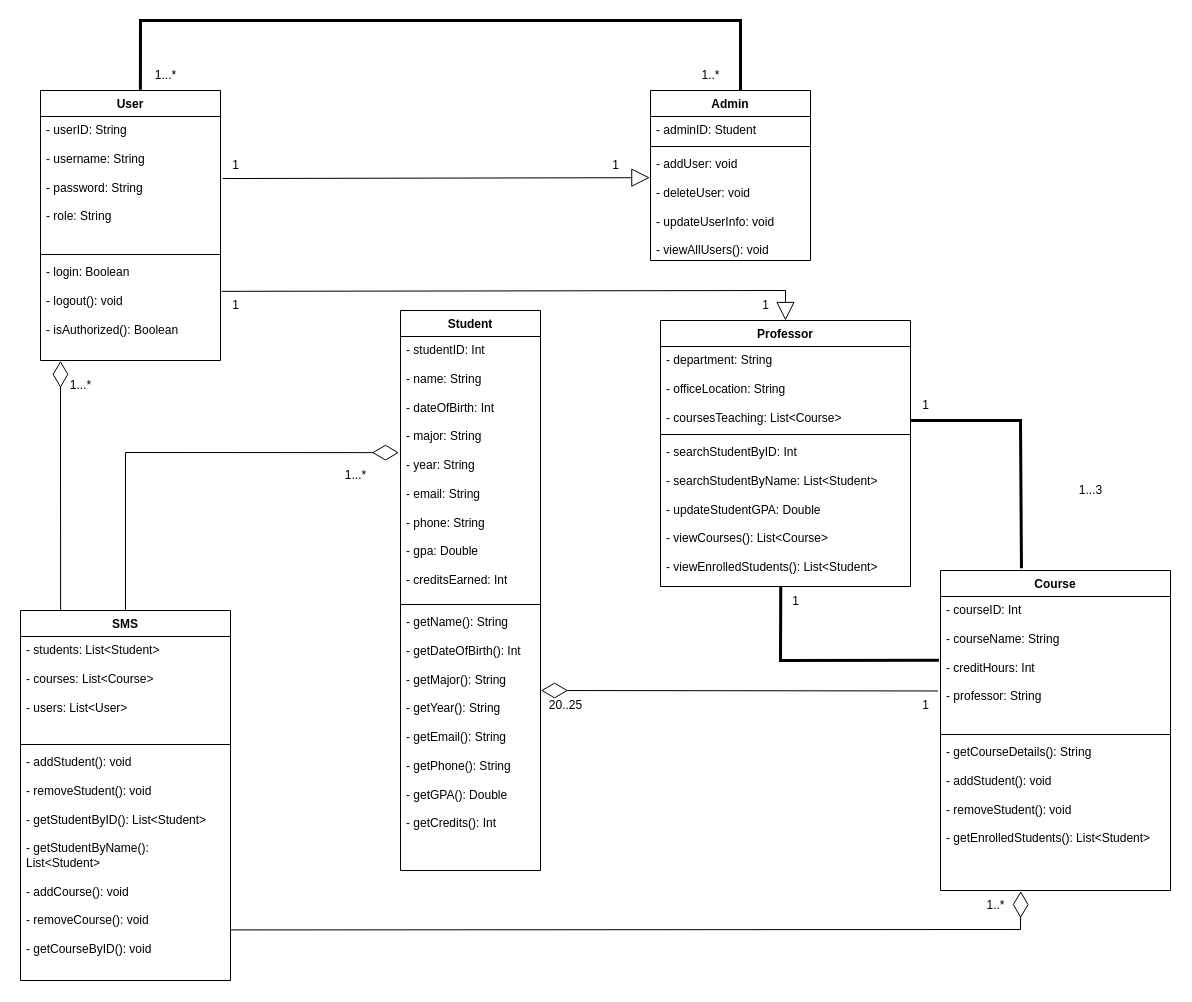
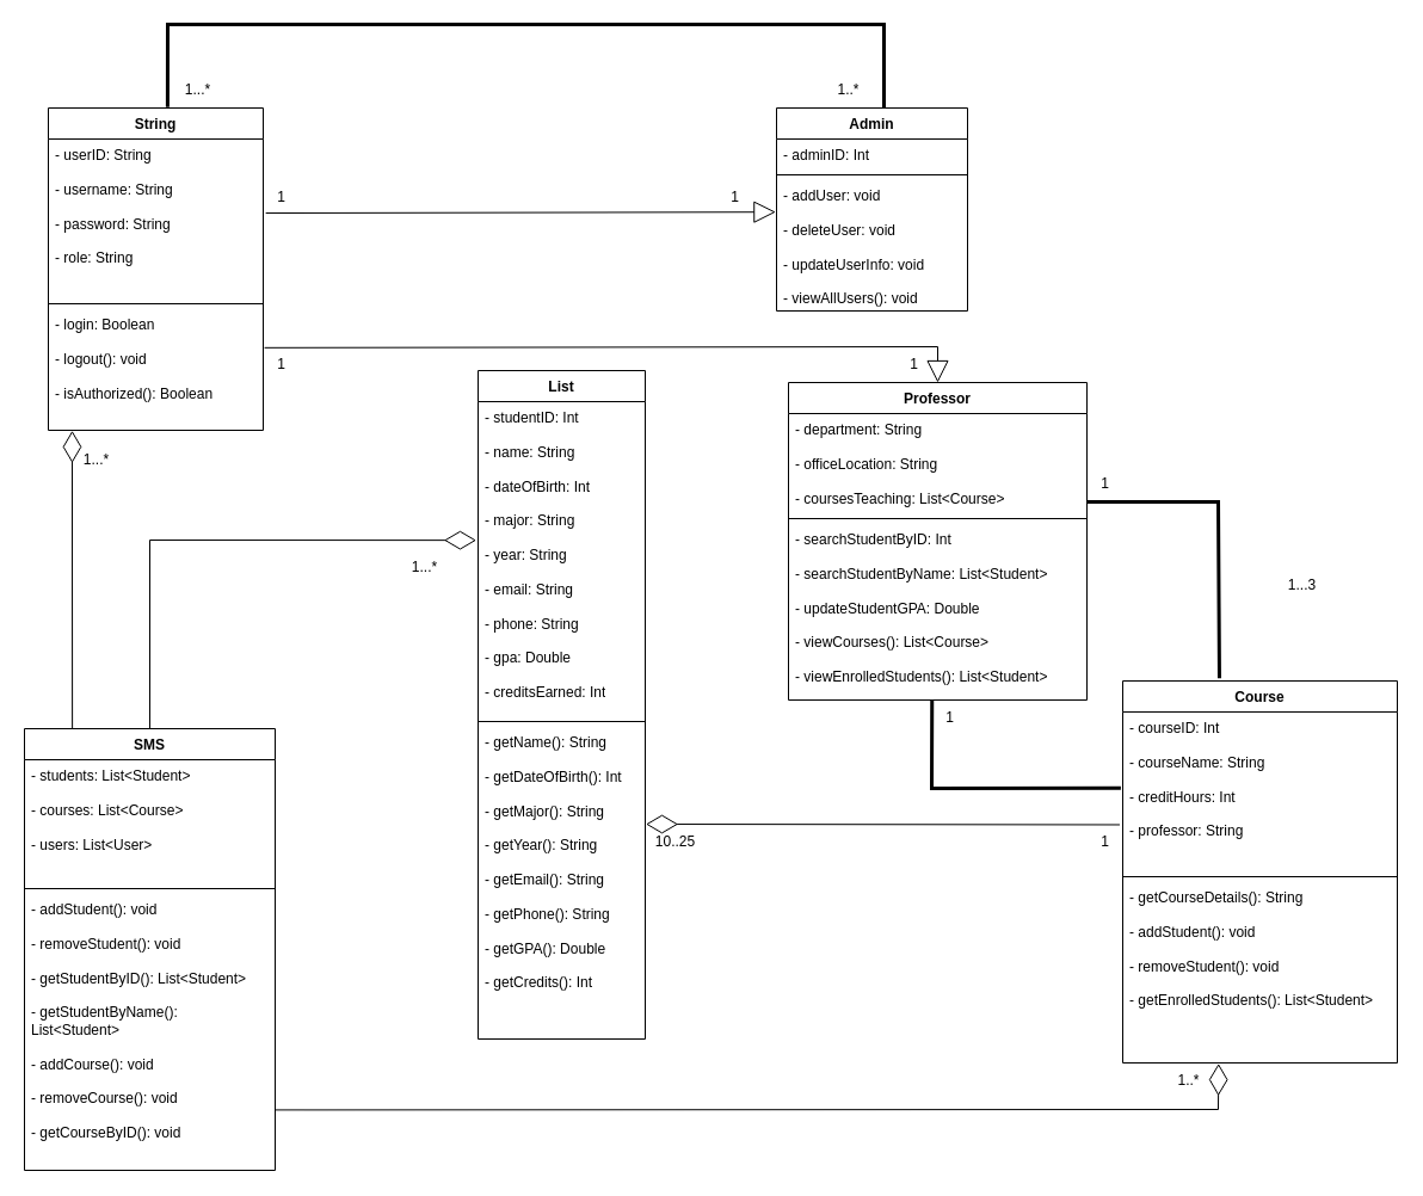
  <mxCell id="0" />
  <mxCell id="1" parent="0" />
- <mxCell id="2" value="User" style="swimlane;fontStyle=1;align=center;verticalAlign=top;childLayout=stackLayout;horizontal=1;startSize=26;horizontalStack=0;resizeParent=1;resizeParentMax=0;resizeLast=0;collapsible=1;marginBottom=0;whiteSpace=wrap;html=1;" vertex="1" parent="1"><mxGeometry x="40" y="90" width="180" height="270" as="geometry" /></mxCell>
+ <mxCell id="2" value="String" style="swimlane;fontStyle=1;align=center;verticalAlign=top;childLayout=stackLayout;horizontal=1;startSize=26;horizontalStack=0;resizeParent=1;resizeParentMax=0;resizeLast=0;collapsible=1;marginBottom=0;whiteSpace=wrap;html=1;" vertex="1" parent="1"><mxGeometry x="40" y="90" width="180" height="270" as="geometry" /></mxCell>
  <mxCell id="3" value="- userID: String&lt;div&gt;&lt;br&gt;&lt;div&gt;- username: String&lt;/div&gt;&lt;div&gt;&lt;br&gt;&lt;/div&gt;&lt;div&gt;- password: String&lt;/div&gt;&lt;div&gt;&lt;br&gt;&lt;/div&gt;&lt;div&gt;- role: String&lt;/div&gt;&lt;/div&gt;" style="text;strokeColor=none;fillColor=none;align=left;verticalAlign=top;spacingLeft=4;spacingRight=4;overflow=hidden;rotatable=0;points=[[0,0.5],[1,0.5]];portConstraint=eastwest;whiteSpace=wrap;html=1;" vertex="1" parent="2"><mxGeometry y="26" width="180" height="134" as="geometry" /></mxCell>
  <mxCell id="4" value="" style="line;strokeWidth=1;fillColor=none;align=left;verticalAlign=middle;spacingTop=-1;spacingLeft=3;spacingRight=3;rotatable=0;labelPosition=right;points=[];portConstraint=eastwest;strokeColor=inherit;" vertex="1" parent="2"><mxGeometry y="160" width="180" height="8" as="geometry" /></mxCell>
  <mxCell id="5" value="- login: Boolean&lt;div&gt;&lt;br&gt;&lt;div&gt;- logout(): void&lt;/div&gt;&lt;div&gt;&lt;br&gt;&lt;/div&gt;&lt;div&gt;- isAuthorized(): Boolean&lt;/div&gt;&lt;/div&gt;" style="text;strokeColor=none;fillColor=none;align=left;verticalAlign=top;spacingLeft=4;spacingRight=4;overflow=hidden;rotatable=0;points=[[0,0.5],[1,0.5]];portConstraint=eastwest;whiteSpace=wrap;html=1;" vertex="1" parent="2"><mxGeometry y="168" width="180" height="102" as="geometry" /></mxCell>
- <mxCell id="6" value="Student" style="swimlane;fontStyle=1;align=center;verticalAlign=top;childLayout=stackLayout;horizontal=1;startSize=26;horizontalStack=0;resizeParent=1;resizeParentMax=0;resizeLast=0;collapsible=1;marginBottom=0;whiteSpace=wrap;html=1;" vertex="1" parent="1"><mxGeometry x="400" y="310" width="140" height="560" as="geometry" /></mxCell>
+ <mxCell id="6" value="List" style="swimlane;fontStyle=1;align=center;verticalAlign=top;childLayout=stackLayout;horizontal=1;startSize=26;horizontalStack=0;resizeParent=1;resizeParentMax=0;resizeLast=0;collapsible=1;marginBottom=0;whiteSpace=wrap;html=1;" vertex="1" parent="1"><mxGeometry x="400" y="310" width="140" height="560" as="geometry" /></mxCell>
  <mxCell id="7" value="- studentID: Int&lt;div&gt;&lt;br&gt;&lt;div&gt;- name: String&lt;/div&gt;&lt;div&gt;&lt;br&gt;&lt;/div&gt;&lt;div&gt;- dateOfBirth: Int&lt;/div&gt;&lt;div&gt;&lt;br&gt;&lt;/div&gt;&lt;div&gt;- major: String&lt;/div&gt;&lt;div&gt;&lt;br&gt;&lt;/div&gt;&lt;div&gt;- year: String&lt;/div&gt;&lt;div&gt;&lt;br&gt;&lt;/div&gt;&lt;div&gt;- email: String&lt;/div&gt;&lt;div&gt;&lt;br&gt;&lt;/div&gt;&lt;div&gt;- phone: String&lt;/div&gt;&lt;div&gt;&lt;br&gt;&lt;/div&gt;&lt;div&gt;- gpa: Double&lt;/div&gt;&lt;div&gt;&lt;br&gt;&lt;/div&gt;&lt;div&gt;- creditsEarned: Int&lt;/div&gt;&lt;/div&gt;" style="text;strokeColor=none;fillColor=none;align=left;verticalAlign=top;spacingLeft=4;spacingRight=4;overflow=hidden;rotatable=0;points=[[0,0.5],[1,0.5]];portConstraint=eastwest;whiteSpace=wrap;html=1;" vertex="1" parent="6"><mxGeometry y="26" width="140" height="264" as="geometry" /></mxCell>
  <mxCell id="8" value="" style="line;strokeWidth=1;fillColor=none;align=left;verticalAlign=middle;spacingTop=-1;spacingLeft=3;spacingRight=3;rotatable=0;labelPosition=right;points=[];portConstraint=eastwest;strokeColor=inherit;" vertex="1" parent="6"><mxGeometry y="290" width="140" height="8" as="geometry" /></mxCell>
  <mxCell id="9" value="- getName(): String&lt;div&gt;&lt;br&gt;&lt;/div&gt;&lt;div&gt;- getDateOfBirth(): Int&lt;/div&gt;&lt;div&gt;&lt;br&gt;&lt;/div&gt;&lt;div&gt;- getMajor(): String&lt;/div&gt;&lt;div&gt;&lt;br&gt;&lt;/div&gt;&lt;div&gt;- getYear(): String&lt;/div&gt;&lt;div&gt;&lt;br&gt;&lt;/div&gt;&lt;div&gt;- getEmail(): String&lt;/div&gt;&lt;div&gt;&lt;br&gt;&lt;/div&gt;&lt;div&gt;- getPhone(): String&lt;/div&gt;&lt;div&gt;&lt;br&gt;&lt;/div&gt;&lt;div&gt;- getGPA(): Double&lt;/div&gt;&lt;div&gt;&lt;br&gt;&lt;/div&gt;&lt;div&gt;- getCredits(): Int&lt;/div&gt;" style="text;strokeColor=none;fillColor=none;align=left;verticalAlign=top;spacingLeft=4;spacingRight=4;overflow=hidden;rotatable=0;points=[[0,0.5],[1,0.5]];portConstraint=eastwest;whiteSpace=wrap;html=1;" vertex="1" parent="6"><mxGeometry y="298" width="140" height="262" as="geometry" /></mxCell>
  <mxCell id="10" value="Admin" style="swimlane;fontStyle=1;align=center;verticalAlign=top;childLayout=stackLayout;horizontal=1;startSize=26;horizontalStack=0;resizeParent=1;resizeParentMax=0;resizeLast=0;collapsible=1;marginBottom=0;whiteSpace=wrap;html=1;" vertex="1" parent="1"><mxGeometry x="650" y="90" width="160" height="170" as="geometry" /></mxCell>
- <mxCell id="11" value="- adminID: Student" style="text;strokeColor=none;fillColor=none;align=left;verticalAlign=top;spacingLeft=4;spacingRight=4;overflow=hidden;rotatable=0;points=[[0,0.5],[1,0.5]];portConstraint=eastwest;whiteSpace=wrap;html=1;" vertex="1" parent="10"><mxGeometry y="26" width="160" height="26" as="geometry" /></mxCell>
+ <mxCell id="11" value="- adminID: Int" style="text;strokeColor=none;fillColor=none;align=left;verticalAlign=top;spacingLeft=4;spacingRight=4;overflow=hidden;rotatable=0;points=[[0,0.5],[1,0.5]];portConstraint=eastwest;whiteSpace=wrap;html=1;" vertex="1" parent="10"><mxGeometry y="26" width="160" height="26" as="geometry" /></mxCell>
  <mxCell id="12" value="" style="line;strokeWidth=1;fillColor=none;align=left;verticalAlign=middle;spacingTop=-1;spacingLeft=3;spacingRight=3;rotatable=0;labelPosition=right;points=[];portConstraint=eastwest;strokeColor=inherit;" vertex="1" parent="10"><mxGeometry y="52" width="160" height="8" as="geometry" /></mxCell>
  <mxCell id="13" value="&lt;div&gt;- addUser: void&lt;/div&gt;&lt;div&gt;&lt;br&gt;&lt;/div&gt;&lt;div&gt;- deleteUser: void&lt;/div&gt;&lt;div&gt;&lt;br&gt;&lt;/div&gt;&lt;div&gt;- updateUserInfo: void&lt;/div&gt;&lt;div&gt;&lt;br&gt;&lt;/div&gt;&lt;div&gt;- viewAllUsers(): void&lt;/div&gt;" style="text;strokeColor=none;fillColor=none;align=left;verticalAlign=top;spacingLeft=4;spacingRight=4;overflow=hidden;rotatable=0;points=[[0,0.5],[1,0.5]];portConstraint=eastwest;whiteSpace=wrap;html=1;" vertex="1" parent="10"><mxGeometry y="60" width="160" height="110" as="geometry" /></mxCell>
  <mxCell id="14" value="Professor" style="swimlane;fontStyle=1;align=center;verticalAlign=top;childLayout=stackLayout;horizontal=1;startSize=26;horizontalStack=0;resizeParent=1;resizeParentMax=0;resizeLast=0;collapsible=1;marginBottom=0;whiteSpace=wrap;html=1;" vertex="1" parent="1"><mxGeometry x="660" y="320" width="250" height="266" as="geometry" /></mxCell>
  <mxCell id="15" value="- department: String&lt;div&gt;&lt;br&gt;&lt;/div&gt;&lt;div&gt;- officeLocation: String&lt;/div&gt;&lt;div&gt;&lt;br&gt;&lt;/div&gt;&lt;div&gt;- coursesTeaching: List&amp;lt;Course&amp;gt;&lt;br&gt;&lt;div&gt;&lt;br&gt;&lt;/div&gt;&lt;/div&gt;" style="text;strokeColor=none;fillColor=none;align=left;verticalAlign=top;spacingLeft=4;spacingRight=4;overflow=hidden;rotatable=0;points=[[0,0.5],[1,0.5]];portConstraint=eastwest;whiteSpace=wrap;html=1;" vertex="1" parent="14"><mxGeometry y="26" width="250" height="84" as="geometry" /></mxCell>
  <mxCell id="16" value="" style="line;strokeWidth=1;fillColor=none;align=left;verticalAlign=middle;spacingTop=-1;spacingLeft=3;spacingRight=3;rotatable=0;labelPosition=right;points=[];portConstraint=eastwest;strokeColor=inherit;" vertex="1" parent="14"><mxGeometry y="110" width="250" height="8" as="geometry" /></mxCell>
  <mxCell id="17" value="&lt;div&gt;- searchStudentByID: Int&lt;/div&gt;&lt;div&gt;&lt;br&gt;&lt;/div&gt;&lt;div&gt;- searchStudentByName: List&amp;lt;Student&amp;gt;&lt;/div&gt;&lt;div&gt;&lt;br&gt;&lt;/div&gt;&lt;div&gt;- updateStudentGPA: Double&lt;/div&gt;&lt;div&gt;&lt;br&gt;&lt;/div&gt;&lt;div&gt;- viewCourses(): List&amp;lt;Course&amp;gt;&lt;/div&gt;&lt;div&gt;&lt;br&gt;&lt;/div&gt;&lt;div&gt;- viewEnrolledStudents(): List&amp;lt;Student&amp;gt;&lt;/div&gt;" style="text;strokeColor=none;fillColor=none;align=left;verticalAlign=top;spacingLeft=4;spacingRight=4;overflow=hidden;rotatable=0;points=[[0,0.5],[1,0.5]];portConstraint=eastwest;whiteSpace=wrap;html=1;" vertex="1" parent="14"><mxGeometry y="118" width="250" height="148" as="geometry" /></mxCell>
  <mxCell id="18" value="Course" style="swimlane;fontStyle=1;align=center;verticalAlign=top;childLayout=stackLayout;horizontal=1;startSize=26;horizontalStack=0;resizeParent=1;resizeParentMax=0;resizeLast=0;collapsible=1;marginBottom=0;whiteSpace=wrap;html=1;" vertex="1" parent="1"><mxGeometry x="940" y="570" width="230" height="320" as="geometry" /></mxCell>
  <mxCell id="19" value="- courseID: Int&lt;div&gt;&lt;br&gt;&lt;div&gt;- courseName: String&lt;/div&gt;&lt;div&gt;&lt;br&gt;&lt;/div&gt;&lt;div&gt;- creditHours: Int&lt;/div&gt;&lt;div&gt;&lt;br&gt;&lt;/div&gt;&lt;div&gt;- professor: String&lt;/div&gt;&lt;/div&gt;" style="text;strokeColor=none;fillColor=none;align=left;verticalAlign=top;spacingLeft=4;spacingRight=4;overflow=hidden;rotatable=0;points=[[0,0.5],[1,0.5]];portConstraint=eastwest;whiteSpace=wrap;html=1;" vertex="1" parent="18"><mxGeometry y="26" width="230" height="134" as="geometry" /></mxCell>
  <mxCell id="20" value="" style="line;strokeWidth=1;fillColor=none;align=left;verticalAlign=middle;spacingTop=-1;spacingLeft=3;spacingRight=3;rotatable=0;labelPosition=right;points=[];portConstraint=eastwest;strokeColor=inherit;" vertex="1" parent="18"><mxGeometry y="160" width="230" height="8" as="geometry" /></mxCell>
  <mxCell id="21" value="- getCourseDetails(): String&lt;div&gt;&lt;br&gt;&lt;div&gt;- addStudent(): void&lt;/div&gt;&lt;div&gt;&lt;br&gt;&lt;/div&gt;&lt;div&gt;- removeStudent(): void&lt;/div&gt;&lt;/div&gt;&lt;div&gt;&lt;br&gt;&lt;/div&gt;&lt;div&gt;- getEnrolledStudents(): List&amp;lt;Student&amp;gt;&lt;/div&gt;" style="text;strokeColor=none;fillColor=none;align=left;verticalAlign=top;spacingLeft=4;spacingRight=4;overflow=hidden;rotatable=0;points=[[0,0.5],[1,0.5]];portConstraint=eastwest;whiteSpace=wrap;html=1;" vertex="1" parent="18"><mxGeometry y="168" width="230" height="152" as="geometry" /></mxCell>
  <mxCell id="22" value="SMS" style="swimlane;fontStyle=1;align=center;verticalAlign=top;childLayout=stackLayout;horizontal=1;startSize=26;horizontalStack=0;resizeParent=1;resizeParentMax=0;resizeLast=0;collapsible=1;marginBottom=0;whiteSpace=wrap;html=1;" vertex="1" parent="1"><mxGeometry x="20" y="610" width="210" height="370" as="geometry" /></mxCell>
  <mxCell id="23" value="- students: List&amp;lt;Student&amp;gt;&amp;nbsp;&lt;div&gt;&lt;br&gt;&lt;div&gt;- courses: List&amp;lt;Course&amp;gt;&lt;br&gt;&lt;/div&gt;&lt;div&gt;&lt;br&gt;&lt;/div&gt;&lt;div&gt;- users: List&amp;lt;User&amp;gt;&lt;/div&gt;&lt;div&gt;&lt;br&gt;&lt;/div&gt;&lt;div&gt;&lt;br&gt;&lt;/div&gt;&lt;/div&gt;" style="text;strokeColor=none;fillColor=none;align=left;verticalAlign=top;spacingLeft=4;spacingRight=4;overflow=hidden;rotatable=0;points=[[0,0.5],[1,0.5]];portConstraint=eastwest;whiteSpace=wrap;html=1;" vertex="1" parent="22"><mxGeometry y="26" width="210" height="104" as="geometry" /></mxCell>
  <mxCell id="24" value="" style="line;strokeWidth=1;fillColor=none;align=left;verticalAlign=middle;spacingTop=-1;spacingLeft=3;spacingRight=3;rotatable=0;labelPosition=right;points=[];portConstraint=eastwest;strokeColor=inherit;" vertex="1" parent="22"><mxGeometry y="130" width="210" height="8" as="geometry" /></mxCell>
  <mxCell id="25" value="- addStudent(): void&lt;div&gt;&lt;br&gt;&lt;div&gt;- removeStudent(): void&lt;/div&gt;&lt;div&gt;&lt;br&gt;&lt;/div&gt;&lt;div&gt;- getStudentByID(): List&amp;lt;Student&amp;gt;&lt;/div&gt;&lt;/div&gt;&lt;div&gt;&lt;br&gt;&lt;/div&gt;&lt;div&gt;- getStudentByName(): List&amp;lt;Student&amp;gt;&lt;/div&gt;&lt;div&gt;&lt;br&gt;&lt;/div&gt;&lt;div&gt;- addCourse(): void&lt;/div&gt;&lt;div&gt;&lt;br&gt;&lt;/div&gt;&lt;div&gt;- removeCourse(): void&lt;/div&gt;&lt;div&gt;&lt;br&gt;&lt;/div&gt;&lt;div&gt;- getCourseByID(): void&lt;/div&gt;" style="text;strokeColor=none;fillColor=none;align=left;verticalAlign=top;spacingLeft=4;spacingRight=4;overflow=hidden;rotatable=0;points=[[0,0.5],[1,0.5]];portConstraint=eastwest;whiteSpace=wrap;html=1;" vertex="1" parent="22"><mxGeometry y="138" width="210" height="232" as="geometry" /></mxCell>
  <mxCell id="26" value="" style="endArrow=block;endSize=16;endFill=0;html=1;rounded=0;exitX=1.012;exitY=0.463;exitDx=0;exitDy=0;exitPerimeter=0;entryX=-0.004;entryY=0.247;entryDx=0;entryDy=0;entryPerimeter=0;" edge="1" parent="1" source="3" target="13"><mxGeometry width="160" relative="1" as="geometry"><mxPoint x="300" y="240.974" as="sourcePoint" /><mxPoint x="351.26" y="140" as="targetPoint" /></mxGeometry></mxCell>
  <mxCell id="27" value="" style="endArrow=block;endSize=16;endFill=0;html=1;rounded=0;exitX=1.006;exitY=0.322;exitDx=0;exitDy=0;exitPerimeter=0;" edge="1" parent="1" source="5"><mxGeometry width="160" relative="1" as="geometry"><mxPoint x="220" y="263.45" as="sourcePoint" /><mxPoint x="785" y="320" as="targetPoint" /><Array as="points"><mxPoint x="785" y="290" /></Array></mxGeometry></mxCell>
  <mxCell id="28" value="1" style="text;html=1;align=center;verticalAlign=middle;resizable=0;points=[];autosize=1;strokeColor=none;fillColor=none;" vertex="1" parent="1"><mxGeometry x="220" y="150" width="30" height="30" as="geometry" /></mxCell>
  <mxCell id="29" value="1" style="text;html=1;align=center;verticalAlign=middle;resizable=0;points=[];autosize=1;strokeColor=none;fillColor=none;" vertex="1" parent="1"><mxGeometry x="600" y="150" width="30" height="30" as="geometry" /></mxCell>
  <mxCell id="30" value="1" style="text;html=1;align=center;verticalAlign=middle;resizable=0;points=[];autosize=1;strokeColor=none;fillColor=none;" vertex="1" parent="1"><mxGeometry x="220" y="290" width="30" height="30" as="geometry" /></mxCell>
  <mxCell id="31" value="1" style="text;html=1;align=center;verticalAlign=middle;resizable=0;points=[];autosize=1;strokeColor=none;fillColor=none;" vertex="1" parent="1"><mxGeometry x="750" y="290" width="30" height="30" as="geometry" /></mxCell>
  <mxCell id="32" value="" style="endArrow=none;startArrow=none;endFill=0;startFill=0;endSize=8;html=1;verticalAlign=bottom;labelBackgroundColor=none;strokeWidth=3;rounded=0;exitX=0.555;exitY=-0.003;exitDx=0;exitDy=0;exitPerimeter=0;" edge="1" parent="1" source="2"><mxGeometry width="160" relative="1" as="geometry"><mxPoint x="140" y="87" as="sourcePoint" /><mxPoint x="740" y="90" as="targetPoint" /><Array as="points"><mxPoint x="140" y="20" /><mxPoint x="740" y="20" /></Array></mxGeometry></mxCell>
  <mxCell id="33" value="1...*" style="text;html=1;align=center;verticalAlign=middle;resizable=0;points=[];autosize=1;strokeColor=none;fillColor=none;" vertex="1" parent="1"><mxGeometry x="145" y="60" width="40" height="30" as="geometry" /></mxCell>
  <mxCell id="34" value="1..*" style="text;html=1;align=center;verticalAlign=middle;resizable=0;points=[];autosize=1;strokeColor=none;fillColor=none;" vertex="1" parent="1"><mxGeometry x="690" y="60" width="40" height="30" as="geometry" /></mxCell>
  <mxCell id="35" value="" style="endArrow=none;startArrow=none;endFill=0;startFill=0;endSize=8;html=1;verticalAlign=bottom;labelBackgroundColor=none;strokeWidth=3;rounded=0;entryX=0.352;entryY=-0.007;entryDx=0;entryDy=0;entryPerimeter=0;" edge="1" parent="1" target="18"><mxGeometry width="160" relative="1" as="geometry"><mxPoint x="910" y="420" as="sourcePoint" /><mxPoint x="1070" y="420" as="targetPoint" /><Array as="points"><mxPoint x="1020" y="420" /></Array></mxGeometry></mxCell>
  <mxCell id="36" value="1" style="text;html=1;align=center;verticalAlign=middle;resizable=0;points=[];autosize=1;strokeColor=none;fillColor=none;" vertex="1" parent="1"><mxGeometry x="910" y="390" width="30" height="30" as="geometry" /></mxCell>
  <mxCell id="37" value="1...3" style="text;html=1;align=center;verticalAlign=middle;resizable=0;points=[];autosize=1;strokeColor=none;fillColor=none;" vertex="1" parent="1"><mxGeometry x="1065" y="475" width="50" height="30" as="geometry" /></mxCell>
  <mxCell id="38" value="" style="endArrow=none;startArrow=none;endFill=0;startFill=0;endSize=8;html=1;verticalAlign=bottom;labelBackgroundColor=none;strokeWidth=3;rounded=0;exitX=0.481;exitY=0.998;exitDx=0;exitDy=0;exitPerimeter=0;entryX=-0.007;entryY=0.476;entryDx=0;entryDy=0;entryPerimeter=0;" edge="1" parent="1" source="17" target="19"><mxGeometry width="160" relative="1" as="geometry"><mxPoint x="750" y="660" as="sourcePoint" /><mxPoint x="910" y="660" as="targetPoint" /><Array as="points"><mxPoint x="780" y="660" /></Array></mxGeometry></mxCell>
  <mxCell id="39" value="1" style="text;html=1;align=center;verticalAlign=middle;resizable=0;points=[];autosize=1;strokeColor=none;fillColor=none;" vertex="1" parent="1"><mxGeometry x="780" y="586" width="30" height="30" as="geometry" /></mxCell>
  <mxCell id="40" value="" style="endArrow=diamondThin;endFill=0;endSize=24;html=1;rounded=0;exitX=-0.011;exitY=0.705;exitDx=0;exitDy=0;exitPerimeter=0;entryX=1.004;entryY=0.313;entryDx=0;entryDy=0;entryPerimeter=0;" edge="1" parent="1" source="19" target="9"><mxGeometry width="160" relative="1" as="geometry"><mxPoint x="910" y="690.956" as="sourcePoint" /><mxPoint x="542.76" y="690.004" as="targetPoint" /></mxGeometry></mxCell>
  <mxCell id="41" value="1" style="text;html=1;align=center;verticalAlign=middle;resizable=0;points=[];autosize=1;strokeColor=none;fillColor=none;" vertex="1" parent="1"><mxGeometry x="910" y="690" width="30" height="30" as="geometry" /></mxCell>
- <mxCell id="42" value="20..25" style="text;html=1;align=center;verticalAlign=middle;resizable=0;points=[];autosize=1;strokeColor=none;fillColor=none;" vertex="1" parent="1"><mxGeometry x="535" y="690" width="60" height="30" as="geometry" /></mxCell>
+ <mxCell id="42" value="10..25" style="text;html=1;align=center;verticalAlign=middle;resizable=0;points=[];autosize=1;strokeColor=none;fillColor=none;" vertex="1" parent="1"><mxGeometry x="535" y="690" width="60" height="30" as="geometry" /></mxCell>
  <mxCell id="43" value="" style="endArrow=diamondThin;endFill=0;endSize=24;html=1;rounded=0;exitX=0.5;exitY=0;exitDx=0;exitDy=0;entryX=-0.011;entryY=0.44;entryDx=0;entryDy=0;entryPerimeter=0;" edge="1" parent="1" source="22" target="7"><mxGeometry width="160" relative="1" as="geometry"><mxPoint x="-54.5" y="490" as="sourcePoint" /><mxPoint x="125" y="450" as="targetPoint" /><Array as="points"><mxPoint x="125" y="452" /></Array></mxGeometry></mxCell>
  <mxCell id="44" value="1...*" style="text;html=1;align=center;verticalAlign=middle;resizable=0;points=[];autosize=1;strokeColor=none;fillColor=none;" vertex="1" parent="1"><mxGeometry x="335" y="460" width="40" height="30" as="geometry" /></mxCell>
  <mxCell id="45" value="" style="endArrow=diamondThin;endFill=0;endSize=24;html=1;rounded=0;exitX=1.001;exitY=0.782;exitDx=0;exitDy=0;exitPerimeter=0;entryX=0.349;entryY=1.004;entryDx=0;entryDy=0;entryPerimeter=0;" edge="1" parent="1" source="25" target="21"><mxGeometry width="160" relative="1" as="geometry"><mxPoint x="321" y="930" as="sourcePoint" /><mxPoint x="1020" y="931" as="targetPoint" /><Array as="points"><mxPoint x="1020" y="929" /></Array></mxGeometry></mxCell>
  <mxCell id="46" value="1..*" style="text;html=1;align=center;verticalAlign=middle;resizable=0;points=[];autosize=1;strokeColor=none;fillColor=none;" vertex="1" parent="1"><mxGeometry x="975" y="890" width="40" height="30" as="geometry" /></mxCell>
  <mxCell id="47" value="" style="endArrow=diamondThin;endFill=0;endSize=24;html=1;rounded=0;exitX=0.191;exitY=-0.001;exitDx=0;exitDy=0;entryX=0.111;entryY=1.004;entryDx=0;entryDy=0;entryPerimeter=0;exitPerimeter=0;" edge="1" parent="1" source="22" target="5"><mxGeometry width="160" relative="1" as="geometry"><mxPoint x="89" y="563.476" as="sourcePoint" /><mxPoint x="-280" y="562.52" as="targetPoint" /></mxGeometry></mxCell>
  <mxCell id="48" value="1...*" style="text;html=1;align=center;verticalAlign=middle;resizable=0;points=[];autosize=1;strokeColor=none;fillColor=none;" vertex="1" parent="1"><mxGeometry x="60" y="370" width="40" height="30" as="geometry" /></mxCell>
